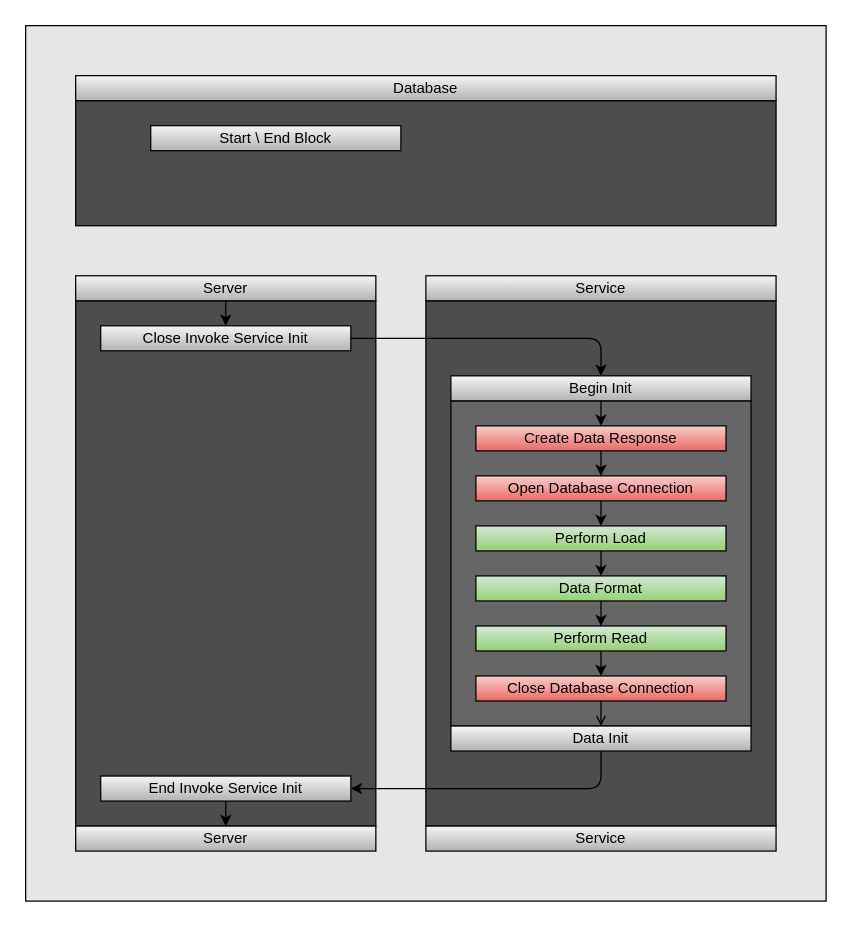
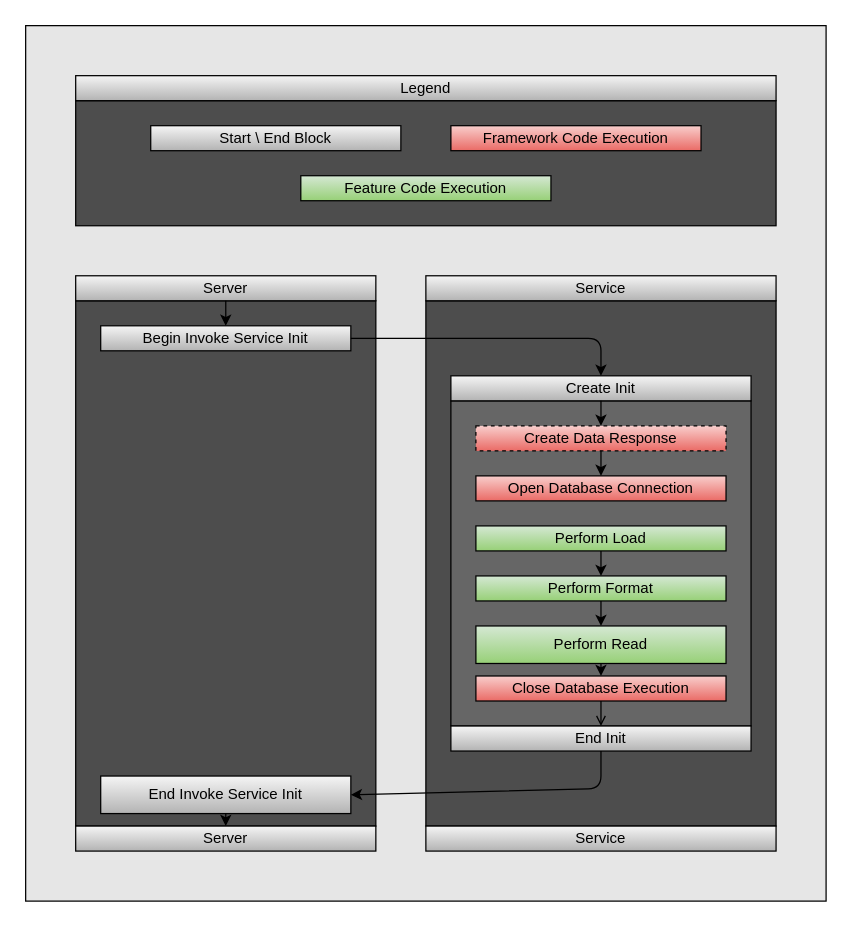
  <mxCell id="0" />
  <mxCell id="1" parent="0" />
  <mxCell id="2" value="" style="rounded=0;whiteSpace=wrap;html=1;fillColor=#E6E6E6;" parent="1" vertex="1"><mxGeometry x="20" y="20" width="640" height="700" as="geometry" /></mxCell>
  <mxCell id="3" value="" style="rounded=0;whiteSpace=wrap;html=1;fillColor=#4D4D4D;" parent="1" vertex="1"><mxGeometry x="60" y="80" width="560" height="100" as="geometry" /></mxCell>
- <mxCell id="4" value="Database" style="rounded=0;whiteSpace=wrap;html=1;fillColor=#f5f5f5;gradientColor=#b3b3b3;" parent="1" vertex="1"><mxGeometry x="60" y="60" width="560" height="20" as="geometry" /></mxCell>
+ <mxCell id="4" value="Legend" style="rounded=0;whiteSpace=wrap;html=1;fillColor=#f5f5f5;gradientColor=#b3b3b3;" parent="1" vertex="1"><mxGeometry x="60" y="60" width="560" height="20" as="geometry" /></mxCell>
  <mxCell id="5" value="Start \ End Block" style="rounded=0;whiteSpace=wrap;html=1;fillColor=#f5f5f5;gradientColor=#b3b3b3;" parent="1" vertex="1"><mxGeometry x="120" y="100" width="200" height="20" as="geometry" /></mxCell>
+ <mxCell id="6" value="Feature Code Execution" style="rounded=0;whiteSpace=wrap;html=1;fillColor=#d5e8d4;gradientColor=#97d077;" parent="1" vertex="1"><mxGeometry x="240" y="140" width="200" height="20" as="geometry" /></mxCell>
+ <mxCell id="7" value="Framework Code Execution" style="rounded=0;whiteSpace=wrap;html=1;fillColor=#f8cecc;gradientColor=#ea6b66;" parent="1" vertex="1"><mxGeometry x="360" y="100" width="200" height="20" as="geometry" /></mxCell>
  <mxCell id="8" value="" style="rounded=0;whiteSpace=wrap;html=1;fillColor=#4D4D4D;" parent="1" vertex="1"><mxGeometry x="60" y="240" width="240" height="420" as="geometry" /></mxCell>
  <mxCell id="9" value="" style="rounded=0;whiteSpace=wrap;html=1;fillColor=#4D4D4D;" parent="1" vertex="1"><mxGeometry x="340" y="240" width="280" height="420" as="geometry" /></mxCell>
  <mxCell id="10" value="Service" style="rounded=0;whiteSpace=wrap;html=1;fillColor=#f5f5f5;gradientColor=#b3b3b3;" parent="1" vertex="1"><mxGeometry x="340" y="220" width="280" height="20" as="geometry" /></mxCell>
  <mxCell id="11" value="Service" style="rounded=0;whiteSpace=wrap;html=1;fillColor=#f5f5f5;gradientColor=#b3b3b3;" parent="1" vertex="1"><mxGeometry x="340" y="660" width="280" height="20" as="geometry" /></mxCell>
  <mxCell id="12" value="Server" style="rounded=0;whiteSpace=wrap;html=1;fillColor=#f5f5f5;gradientColor=#b3b3b3;" parent="1" vertex="1"><mxGeometry x="60" y="660" width="240" height="20" as="geometry" /></mxCell>
  <mxCell id="13" value="Server" style="rounded=0;whiteSpace=wrap;html=1;fillColor=#f5f5f5;gradientColor=#b3b3b3;" parent="1" vertex="1"><mxGeometry x="60" y="220" width="240" height="20" as="geometry" /></mxCell>
  <mxCell id="14" value="" style="rounded=0;whiteSpace=wrap;html=1;fillColor=#666666;" parent="1" vertex="1"><mxGeometry x="360" y="320" width="240" height="260" as="geometry" /></mxCell>
- <mxCell id="15" value="Begin Init" style="rounded=0;whiteSpace=wrap;html=1;fillColor=#f5f5f5;gradientColor=#b3b3b3;" parent="1" vertex="1"><mxGeometry x="360" y="300" width="240" height="20" as="geometry" /></mxCell>
- <mxCell id="16" value="Data Init" style="rounded=0;whiteSpace=wrap;html=1;fillColor=#f5f5f5;gradientColor=#b3b3b3;" parent="1" vertex="1"><mxGeometry x="360" y="580" width="240" height="20" as="geometry" /></mxCell>
- <mxCell id="17" value="Close Invoke Service Init" style="rounded=0;whiteSpace=wrap;html=1;fillColor=#f5f5f5;gradientColor=#b3b3b3;" parent="1" vertex="1"><mxGeometry x="80" y="260" width="200" height="20" as="geometry" /></mxCell>
- <mxCell id="18" value="End Invoke Service Init" style="rounded=0;whiteSpace=wrap;html=1;fillColor=#f5f5f5;gradientColor=#b3b3b3;" parent="1" vertex="1"><mxGeometry x="80" y="620" width="200" height="20" as="geometry" /></mxCell>
+ <mxCell id="15" value="Create Init" style="rounded=0;whiteSpace=wrap;html=1;fillColor=#f5f5f5;gradientColor=#b3b3b3;" parent="1" vertex="1"><mxGeometry x="360" y="300" width="240" height="20" as="geometry" /></mxCell>
+ <mxCell id="16" value="End Init" style="rounded=0;whiteSpace=wrap;html=1;fillColor=#f5f5f5;gradientColor=#b3b3b3;" parent="1" vertex="1"><mxGeometry x="360" y="580" width="240" height="20" as="geometry" /></mxCell>
+ <mxCell id="17" value="Begin Invoke Service Init" style="rounded=0;whiteSpace=wrap;html=1;fillColor=#f5f5f5;gradientColor=#b3b3b3;" parent="1" vertex="1"><mxGeometry x="80" y="260" width="200" height="20" as="geometry" /></mxCell>
+ <mxCell id="18" value="End Invoke Service Init" style="rounded=0;whiteSpace=wrap;html=1;fillColor=#f5f5f5;gradientColor=#b3b3b3;" parent="1" vertex="1"><mxGeometry x="80" y="620" width="200" height="30" as="geometry" /></mxCell>
  <mxCell id="19" value="" style="endArrow=classic;html=1;exitX=0.5;exitY=1;exitDx=0;exitDy=0;entryX=0.5;entryY=0;entryDx=0;entryDy=0;" parent="1" source="13" target="17" edge="1"><mxGeometry width="50" height="50" relative="1" as="geometry"><mxPoint x="460" y="680" as="sourcePoint" /><mxPoint x="750" y="710" as="targetPoint" /></mxGeometry></mxCell>
  <mxCell id="20" value="" style="endArrow=classic;html=1;exitX=1;exitY=0.5;exitDx=0;exitDy=0;entryX=0.5;entryY=0;entryDx=0;entryDy=0;" parent="1" source="17" target="15" edge="1"><mxGeometry width="50" height="50" relative="1" as="geometry"><mxPoint x="700" y="760" as="sourcePoint" /><mxPoint x="750" y="710" as="targetPoint" /><Array as="points"><mxPoint x="480" y="270" /></Array></mxGeometry></mxCell>
  <mxCell id="21" value="" style="endArrow=classic;html=1;exitX=0.5;exitY=1;exitDx=0;exitDy=0;entryX=1;entryY=0.5;entryDx=0;entryDy=0;" parent="1" source="16" target="18" edge="1"><mxGeometry width="50" height="50" relative="1" as="geometry"><mxPoint x="680" y="1460" as="sourcePoint" /><mxPoint x="730" y="1410" as="targetPoint" /><Array as="points"><mxPoint x="480" y="630" /></Array></mxGeometry></mxCell>
  <mxCell id="22" value="" style="endArrow=classic;html=1;exitX=0.5;exitY=1;exitDx=0;exitDy=0;entryX=0.5;entryY=0;entryDx=0;entryDy=0;" parent="1" source="18" target="12" edge="1"><mxGeometry width="50" height="50" relative="1" as="geometry"><mxPoint x="680" y="1460" as="sourcePoint" /><mxPoint x="730" y="1410" as="targetPoint" /></mxGeometry></mxCell>
  <mxCell id="23" value="Perform Load" style="rounded=0;whiteSpace=wrap;html=1;fillColor=#d5e8d4;gradientColor=#97d077;" parent="1" vertex="1"><mxGeometry x="380" y="420" width="200" height="20" as="geometry" /></mxCell>
  <mxCell id="24" value="Open Database Connection" style="rounded=0;whiteSpace=wrap;html=1;fillColor=#f8cecc;gradientColor=#ea6b66;" parent="1" vertex="1"><mxGeometry x="380" y="380" width="200" height="20" as="geometry" /></mxCell>
- <mxCell id="25" value="Close Database Connection" style="rounded=0;whiteSpace=wrap;html=1;fillColor=#f8cecc;gradientColor=#ea6b66;" parent="1" vertex="1"><mxGeometry x="380" y="540" width="200" height="20" as="geometry" /></mxCell>
- <mxCell id="26" value="Create Data Response" style="rounded=0;whiteSpace=wrap;html=1;fillColor=#f8cecc;gradientColor=#ea6b66;" parent="1" vertex="1"><mxGeometry x="380" y="340" width="200" height="20" as="geometry" /></mxCell>
+ <mxCell id="25" value="Close Database Execution" style="rounded=0;whiteSpace=wrap;html=1;fillColor=#f8cecc;gradientColor=#ea6b66;" parent="1" vertex="1"><mxGeometry x="380" y="540" width="200" height="20" as="geometry" /></mxCell>
+ <mxCell id="26" value="Create Data Response" style="rounded=0;whiteSpace=wrap;html=1;fillColor=#f8cecc;gradientColor=#ea6b66;dashed=1;" parent="1" vertex="1"><mxGeometry x="380" y="340" width="200" height="20" as="geometry" /></mxCell>
  <mxCell id="27" value="" style="endArrow=classic;html=1;exitX=0.5;exitY=1;exitDx=0;exitDy=0;entryX=0.5;entryY=0;entryDx=0;entryDy=0;" parent="1" source="15" target="26" edge="1"><mxGeometry width="50" height="50" relative="1" as="geometry"><mxPoint x="700" y="860" as="sourcePoint" /><mxPoint x="750" y="810" as="targetPoint" /></mxGeometry></mxCell>
  <mxCell id="28" value="" style="endArrow=classic;html=1;exitX=0.5;exitY=1;exitDx=0;exitDy=0;entryX=0.5;entryY=0;entryDx=0;entryDy=0;" parent="1" source="26" target="24" edge="1"><mxGeometry width="50" height="50" relative="1" as="geometry"><mxPoint x="700" y="860" as="sourcePoint" /><mxPoint x="750" y="810" as="targetPoint" /></mxGeometry></mxCell>
- <mxCell id="29" value="" style="endArrow=classic;html=1;exitX=0.5;exitY=1;exitDx=0;exitDy=0;entryX=0.5;entryY=0;entryDx=0;entryDy=0;" parent="1" source="24" target="23" edge="1"><mxGeometry width="50" height="50" relative="1" as="geometry"><mxPoint x="700" y="860" as="sourcePoint" /><mxPoint x="750" y="810" as="targetPoint" /></mxGeometry></mxCell>
  <mxCell id="30" value="" style="endArrow=open;html=1;exitX=0.5;exitY=1;exitDx=0;exitDy=0;entryX=0.5;entryY=0;entryDx=0;entryDy=0;" parent="1" source="25" target="16" edge="1"><mxGeometry width="50" height="50" relative="1" as="geometry"><mxPoint x="890" y="1360" as="sourcePoint" /><mxPoint x="940" y="1310" as="targetPoint" /></mxGeometry></mxCell>
- <mxCell id="31" value="Data Format" style="rounded=0;whiteSpace=wrap;html=1;fillColor=#d5e8d4;gradientColor=#97d077;" vertex="1" parent="1"><mxGeometry x="380" y="460" width="200" height="20" as="geometry" /></mxCell>
- <mxCell id="32" value="Perform Read" style="rounded=0;whiteSpace=wrap;html=1;fillColor=#d5e8d4;gradientColor=#97d077;" vertex="1" parent="1"><mxGeometry x="380" y="500" width="200" height="20" as="geometry" /></mxCell>
+ <mxCell id="31" value="Perform Format" style="rounded=0;whiteSpace=wrap;html=1;fillColor=#d5e8d4;gradientColor=#97d077;" vertex="1" parent="1"><mxGeometry x="380" y="460" width="200" height="20" as="geometry" /></mxCell>
+ <mxCell id="32" value="Perform Read" style="rounded=0;whiteSpace=wrap;html=1;fillColor=#d5e8d4;gradientColor=#97d077;" vertex="1" parent="1"><mxGeometry x="380" y="500" width="200" height="30" as="geometry" /></mxCell>
  <mxCell id="33" value="" style="endArrow=classic;html=1;exitX=0.5;exitY=1;exitDx=0;exitDy=0;entryX=0.5;entryY=0;entryDx=0;entryDy=0;" edge="1" parent="1" source="23" target="31"><mxGeometry width="50" height="50" relative="1" as="geometry"><mxPoint x="360" y="560" as="sourcePoint" /><mxPoint x="410" y="510" as="targetPoint" /></mxGeometry></mxCell>
  <mxCell id="34" value="" style="endArrow=classic;html=1;exitX=0.5;exitY=1;exitDx=0;exitDy=0;entryX=0.5;entryY=0;entryDx=0;entryDy=0;" edge="1" parent="1" source="31" target="32"><mxGeometry width="50" height="50" relative="1" as="geometry"><mxPoint x="360" y="560" as="sourcePoint" /><mxPoint x="410" y="510" as="targetPoint" /></mxGeometry></mxCell>
  <mxCell id="35" value="" style="endArrow=classic;html=1;exitX=0.5;exitY=1;exitDx=0;exitDy=0;entryX=0.5;entryY=0;entryDx=0;entryDy=0;" edge="1" parent="1" source="32" target="25"><mxGeometry width="50" height="50" relative="1" as="geometry"><mxPoint x="360" y="560" as="sourcePoint" /><mxPoint x="410" y="510" as="targetPoint" /></mxGeometry></mxCell>
